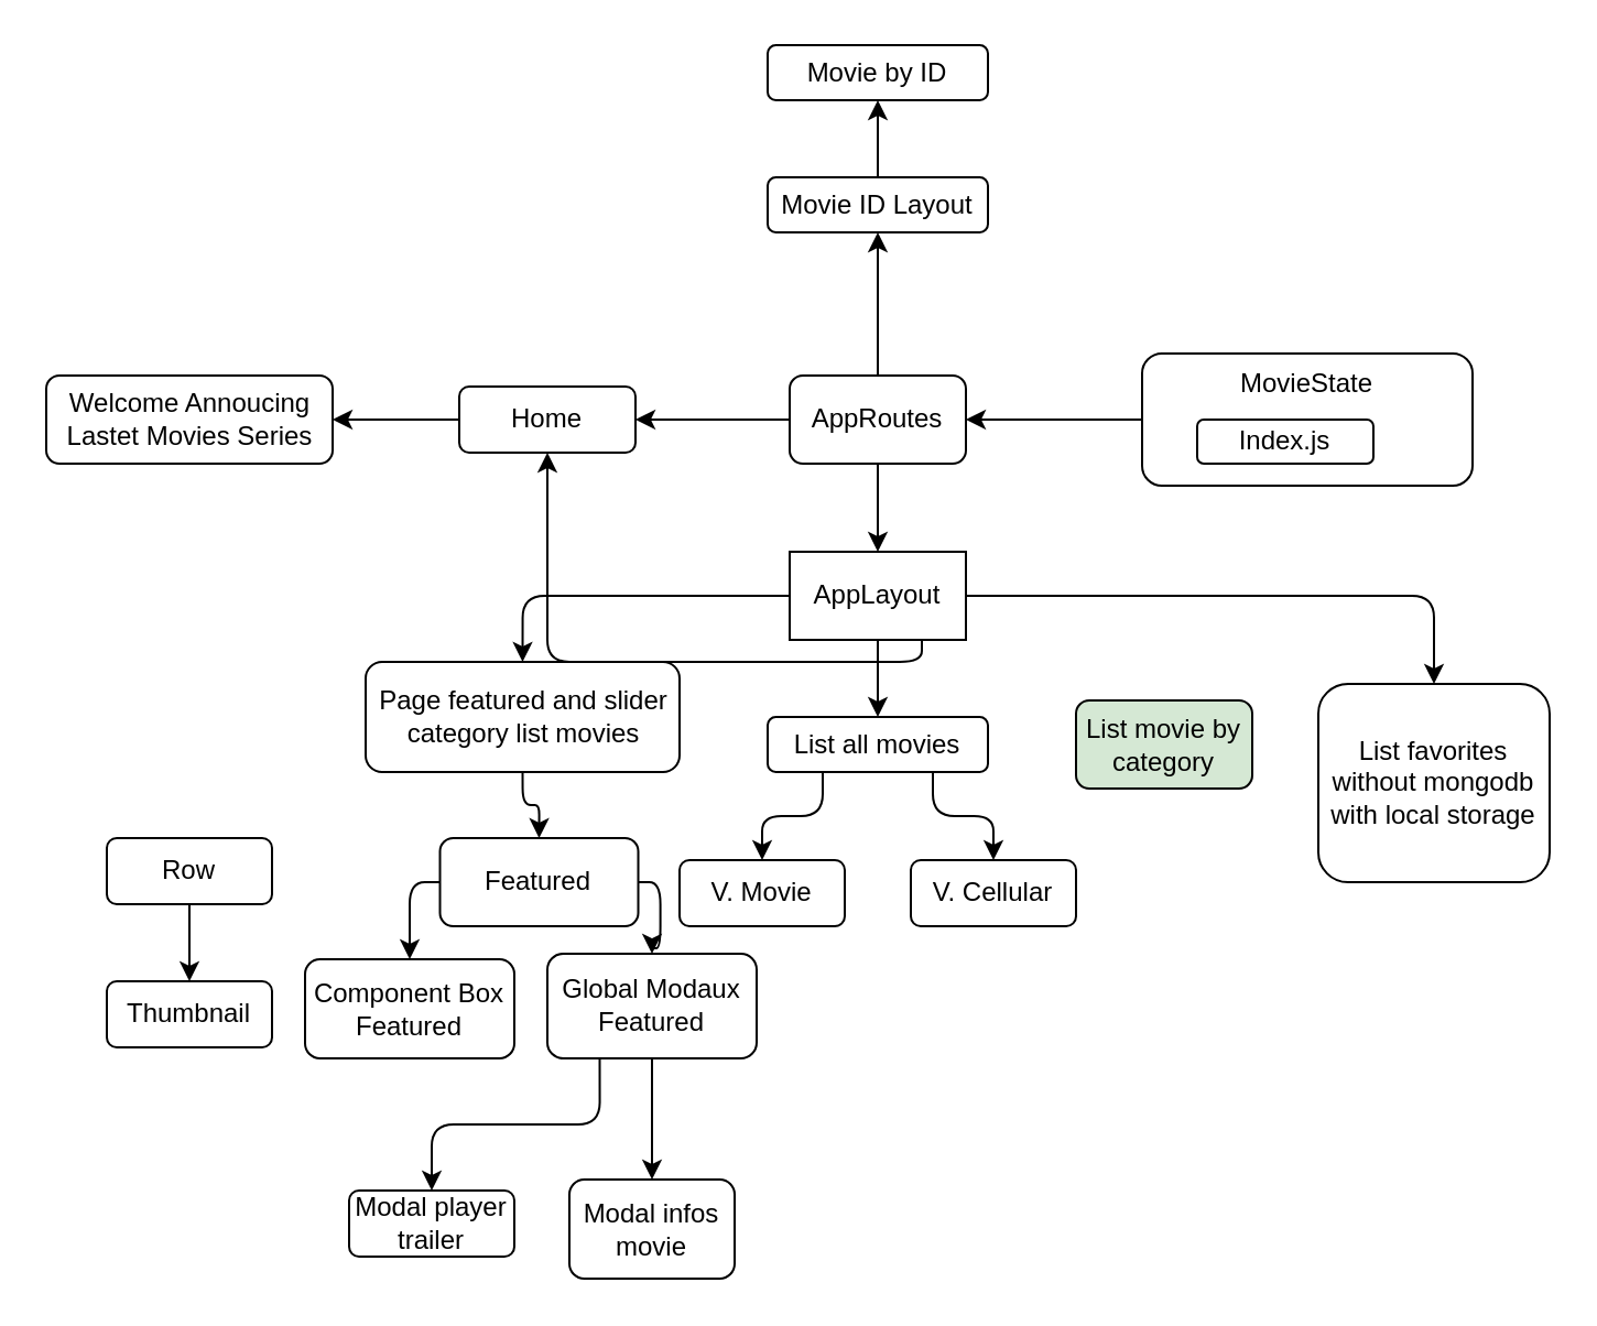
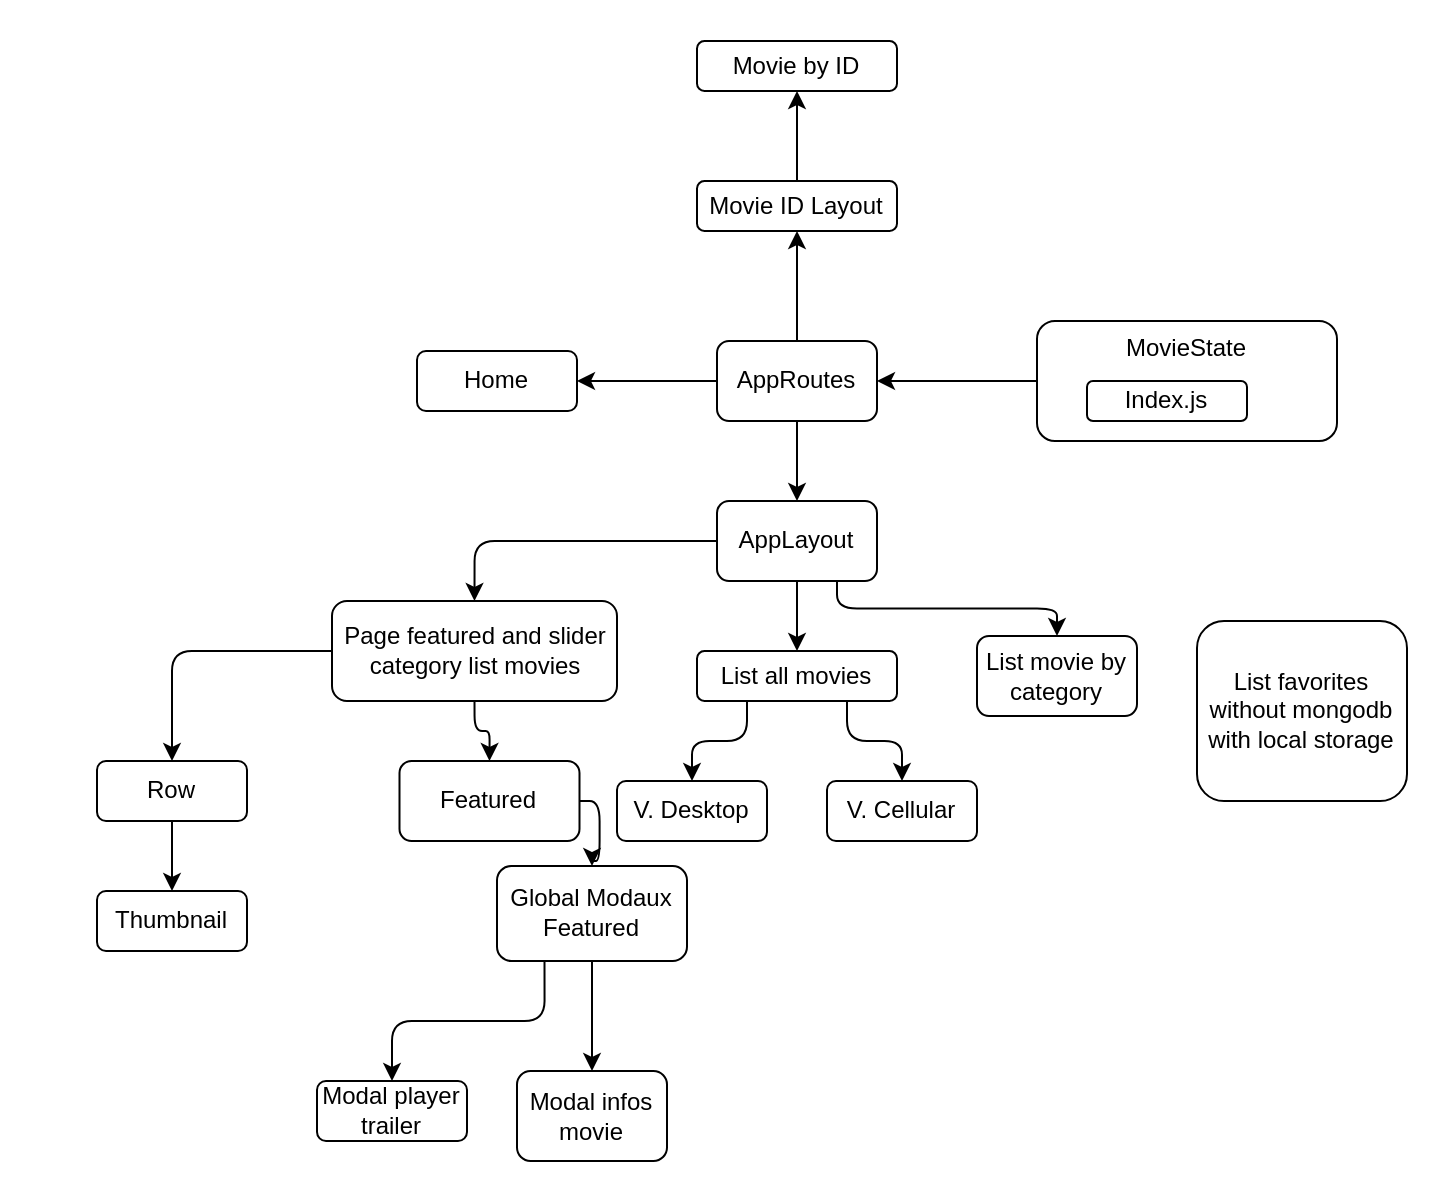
  <mxCell id="0" />
  <mxCell id="1" parent="0" />
  <mxCell id="2" style="edgeStyle=orthogonalEdgeStyle;html=1;exitX=0;exitY=0.5;exitDx=0;exitDy=0;entryX=1;entryY=0.5;entryDx=0;entryDy=0;" edge="1" parent="1" source="3" target="8"><mxGeometry relative="1" as="geometry" /></mxCell>
  <mxCell id="3" value="MovieState" style="rounded=1;whiteSpace=wrap;html=1;align=center;horizontal=1;verticalAlign=top;" parent="1" vertex="1"><mxGeometry x="518" y="160" width="150" height="60" as="geometry" /></mxCell>
  <mxCell id="4" value="Index.js" style="rounded=1;whiteSpace=wrap;html=1;" parent="1" vertex="1"><mxGeometry x="543" y="190" width="80" height="20" as="geometry" /></mxCell>
  <mxCell id="5" style="edgeStyle=none;html=1;exitX=0.5;exitY=1;exitDx=0;exitDy=0;entryX=0.5;entryY=0;entryDx=0;entryDy=0;" edge="1" parent="1" source="8" target="16"><mxGeometry relative="1" as="geometry" /></mxCell>
  <mxCell id="6" style="edgeStyle=orthogonalEdgeStyle;html=1;exitX=0;exitY=0.5;exitDx=0;exitDy=0;" edge="1" parent="1" source="8" target="10"><mxGeometry relative="1" as="geometry" /></mxCell>
  <mxCell id="7" style="edgeStyle=orthogonalEdgeStyle;html=1;exitX=0.5;exitY=0;exitDx=0;exitDy=0;" edge="1" parent="1" source="8" target="40"><mxGeometry relative="1" as="geometry" /></mxCell>
  <mxCell id="8" value="AppRoutes" style="rounded=1;whiteSpace=wrap;html=1;" parent="1" vertex="1"><mxGeometry x="358" y="170" width="80" height="40" as="geometry" /></mxCell>
- <mxCell id="9" style="edgeStyle=orthogonalEdgeStyle;html=1;exitX=0;exitY=0.5;exitDx=0;exitDy=0;" edge="1" parent="1" source="10" target="11"><mxGeometry relative="1" as="geometry" /></mxCell>
  <mxCell id="10" value="Home" style="rounded=1;whiteSpace=wrap;html=1;" parent="1" vertex="1"><mxGeometry x="208" y="175" width="80" height="30" as="geometry" /></mxCell>
- <mxCell id="11" value="Welcome Annoucing Lastet Movies Series" style="rounded=1;whiteSpace=wrap;html=1;" parent="1" vertex="1"><mxGeometry x="20.5" y="170" width="130" height="40" as="geometry" /></mxCell>
  <mxCell id="12" style="edgeStyle=orthogonalEdgeStyle;html=1;exitX=0;exitY=0.5;exitDx=0;exitDy=0;entryX=0.5;entryY=0;entryDx=0;entryDy=0;" edge="1" parent="1" source="16" target="19"><mxGeometry relative="1" as="geometry" /></mxCell>
- <mxCell id="13" style="edgeStyle=orthogonalEdgeStyle;html=1;exitX=1;exitY=0.5;exitDx=0;exitDy=0;" edge="1" parent="1" source="16" target="41"><mxGeometry relative="1" as="geometry" /></mxCell>
  <mxCell id="14" style="edgeStyle=orthogonalEdgeStyle;html=1;exitX=0.5;exitY=1;exitDx=0;exitDy=0;" edge="1" parent="1" source="16" target="22"><mxGeometry relative="1" as="geometry" /></mxCell>
- <mxCell id="15" style="edgeStyle=orthogonalEdgeStyle;html=1;exitX=0.75;exitY=1;exitDx=0;exitDy=0;" edge="1" parent="1" source="16" target="10"><mxGeometry relative="1" as="geometry" /></mxCell>
- <mxCell id="16" value="AppLayout" style="whiteSpace=wrap;html=1;rounded=0;" parent="1" vertex="1"><mxGeometry x="358" y="250" width="80" height="40" as="geometry" /></mxCell>
+ <mxCell id="15" style="edgeStyle=orthogonalEdgeStyle;html=1;exitX=0.75;exitY=1;exitDx=0;exitDy=0;entryX=0.5;entryY=0;entryDx=0;entryDy=0;" edge="1" parent="1" source="16" target="23"><mxGeometry relative="1" as="geometry" /></mxCell>
+ <mxCell id="16" value="AppLayout" style="rounded=1;whiteSpace=wrap;html=1;" parent="1" vertex="1"><mxGeometry x="358" y="250" width="80" height="40" as="geometry" /></mxCell>
  <mxCell id="17" style="edgeStyle=orthogonalEdgeStyle;html=1;exitX=0.5;exitY=1;exitDx=0;exitDy=0;entryX=0.5;entryY=0;entryDx=0;entryDy=0;" edge="1" parent="1" source="19" target="26"><mxGeometry relative="1" as="geometry" /></mxCell>
+ <mxCell id="18" style="edgeStyle=orthogonalEdgeStyle;html=1;exitX=0;exitY=0.5;exitDx=0;exitDy=0;entryX=0.5;entryY=0;entryDx=0;entryDy=0;" edge="1" parent="1" source="19" target="28"><mxGeometry relative="1" as="geometry" /></mxCell>
  <mxCell id="19" value="Page featured and slider category list movies" style="rounded=1;whiteSpace=wrap;html=1;" parent="1" vertex="1"><mxGeometry x="165.5" y="300" width="142.5" height="50" as="geometry" /></mxCell>
  <mxCell id="20" style="edgeStyle=orthogonalEdgeStyle;html=1;exitX=0.25;exitY=1;exitDx=0;exitDy=0;" edge="1" parent="1" source="22" target="37"><mxGeometry relative="1" as="geometry" /></mxCell>
  <mxCell id="21" style="edgeStyle=orthogonalEdgeStyle;html=1;exitX=0.75;exitY=1;exitDx=0;exitDy=0;" edge="1" parent="1" source="22" target="36"><mxGeometry relative="1" as="geometry" /></mxCell>
  <mxCell id="22" value="List all movies" style="rounded=1;whiteSpace=wrap;html=1;" parent="1" vertex="1"><mxGeometry x="348" y="325" width="100" height="25" as="geometry" /></mxCell>
- <mxCell id="23" value="List movie by category" style="rounded=1;whiteSpace=wrap;html=1;fillColor=#d5e8d4;" parent="1" vertex="1"><mxGeometry x="488" y="317.5" width="80" height="40" as="geometry" /></mxCell>
- <mxCell id="24" style="edgeStyle=orthogonalEdgeStyle;html=1;exitX=0;exitY=0.5;exitDx=0;exitDy=0;" edge="1" parent="1" source="26" target="30"><mxGeometry relative="1" as="geometry" /></mxCell>
+ <mxCell id="23" value="List movie by category" style="rounded=1;whiteSpace=wrap;html=1;" parent="1" vertex="1"><mxGeometry x="488" y="317.5" width="80" height="40" as="geometry" /></mxCell>
  <mxCell id="25" style="edgeStyle=orthogonalEdgeStyle;html=1;exitX=1;exitY=0.5;exitDx=0;exitDy=0;entryX=0.5;entryY=0;entryDx=0;entryDy=0;" edge="1" parent="1" source="26" target="33"><mxGeometry relative="1" as="geometry" /></mxCell>
  <mxCell id="26" value="Featured" style="rounded=1;whiteSpace=wrap;html=1;" vertex="1" parent="1"><mxGeometry x="199.25" y="380" width="90" height="40" as="geometry" /></mxCell>
  <mxCell id="27" style="edgeStyle=orthogonalEdgeStyle;html=1;exitX=0.5;exitY=1;exitDx=0;exitDy=0;entryX=0.5;entryY=0;entryDx=0;entryDy=0;" edge="1" parent="1" source="28" target="29"><mxGeometry relative="1" as="geometry" /></mxCell>
  <mxCell id="28" value="Row" style="rounded=1;whiteSpace=wrap;html=1;" vertex="1" parent="1"><mxGeometry x="48" y="380" width="75" height="30" as="geometry" /></mxCell>
  <mxCell id="29" value="Thumbnail" style="rounded=1;whiteSpace=wrap;html=1;" vertex="1" parent="1"><mxGeometry x="48" y="445" width="75" height="30" as="geometry" /></mxCell>
- <mxCell id="30" value="Component Box Featured" style="rounded=1;whiteSpace=wrap;html=1;" vertex="1" parent="1"><mxGeometry y="435" width="95" height="45" as="geometry" x="138" /></mxCell>
  <mxCell id="31" style="edgeStyle=orthogonalEdgeStyle;html=1;exitX=0.25;exitY=1;exitDx=0;exitDy=0;" edge="1" parent="1" source="33" target="34"><mxGeometry relative="1" as="geometry" /></mxCell>
  <mxCell id="32" style="edgeStyle=orthogonalEdgeStyle;html=1;exitX=0.5;exitY=1;exitDx=0;exitDy=0;entryX=0.5;entryY=0;entryDx=0;entryDy=0;" edge="1" parent="1" source="33" target="35"><mxGeometry relative="1" as="geometry" /></mxCell>
  <mxCell id="33" value="Global Modaux Featured" style="rounded=1;whiteSpace=wrap;html=1;" vertex="1" parent="1"><mxGeometry x="248" y="432.5" width="95" height="47.5" as="geometry" /></mxCell>
  <mxCell id="34" value="Modal player trailer" style="rounded=1;whiteSpace=wrap;html=1;" vertex="1" parent="1"><mxGeometry x="158" y="540" width="75" height="30" as="geometry" /></mxCell>
  <mxCell id="35" value="Modal infos movie" style="rounded=1;whiteSpace=wrap;html=1;" vertex="1" parent="1"><mxGeometry x="258" y="535" width="75" height="45" as="geometry" /></mxCell>
  <mxCell id="36" value="V. Cellular" style="rounded=1;whiteSpace=wrap;html=1;" vertex="1" parent="1"><mxGeometry x="413" y="390" width="75" height="30" as="geometry" /></mxCell>
- <mxCell id="37" value="V. Movie" style="rounded=1;whiteSpace=wrap;html=1;" vertex="1" parent="1"><mxGeometry x="308" y="390" width="75" height="30" as="geometry" /></mxCell>
+ <mxCell id="37" value="V. Desktop" style="rounded=1;whiteSpace=wrap;html=1;" vertex="1" parent="1"><mxGeometry x="308" y="390" width="75" height="30" as="geometry" /></mxCell>
  <mxCell id="38" value="Movie by ID" style="rounded=1;whiteSpace=wrap;html=1;" vertex="1" parent="1"><mxGeometry x="348" y="20" width="100" height="25" as="geometry" /></mxCell>
  <mxCell id="39" style="edgeStyle=orthogonalEdgeStyle;html=1;exitX=0.5;exitY=0;exitDx=0;exitDy=0;entryX=0.5;entryY=1;entryDx=0;entryDy=0;" edge="1" parent="1" source="40" target="38"><mxGeometry relative="1" as="geometry" /></mxCell>
- <mxCell id="40" value="Movie ID Layout" style="rounded=1;whiteSpace=wrap;html=1;" vertex="1" parent="1"><mxGeometry x="348" y="80" width="100" height="25" as="geometry" /></mxCell>
+ <mxCell id="40" value="Movie ID Layout" style="rounded=1;whiteSpace=wrap;html=1;" vertex="1" parent="1"><mxGeometry x="348" y="90" width="100" height="25" as="geometry" /></mxCell>
  <mxCell id="41" value="List favorites without mongodb with local storage" style="rounded=1;whiteSpace=wrap;html=1;" vertex="1" parent="1"><mxGeometry x="598" y="310" width="105" height="90" as="geometry" /></mxCell>
